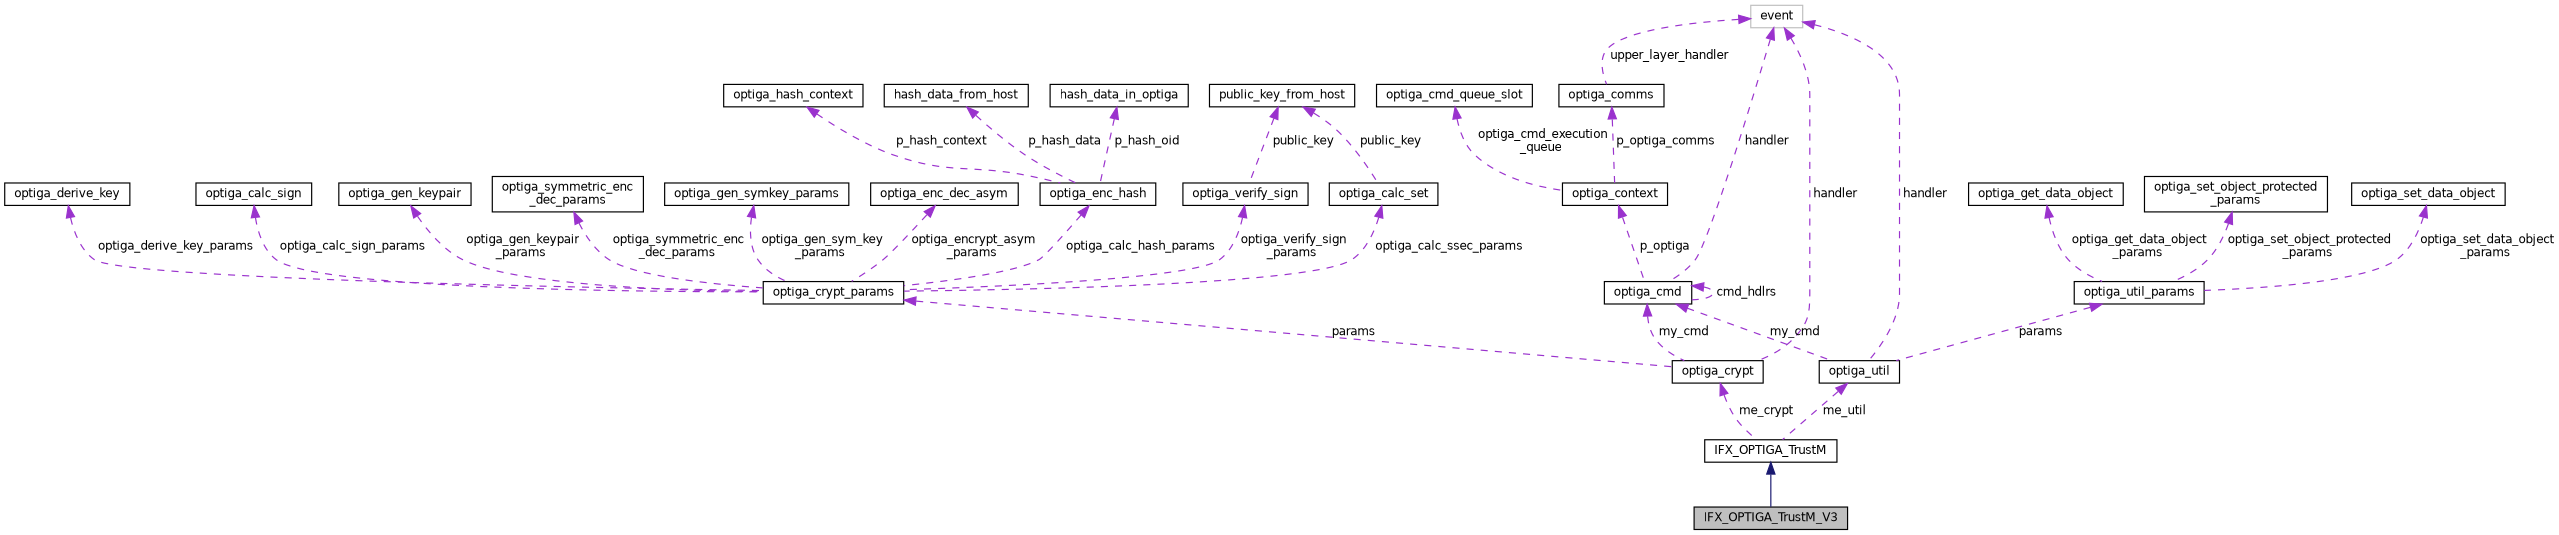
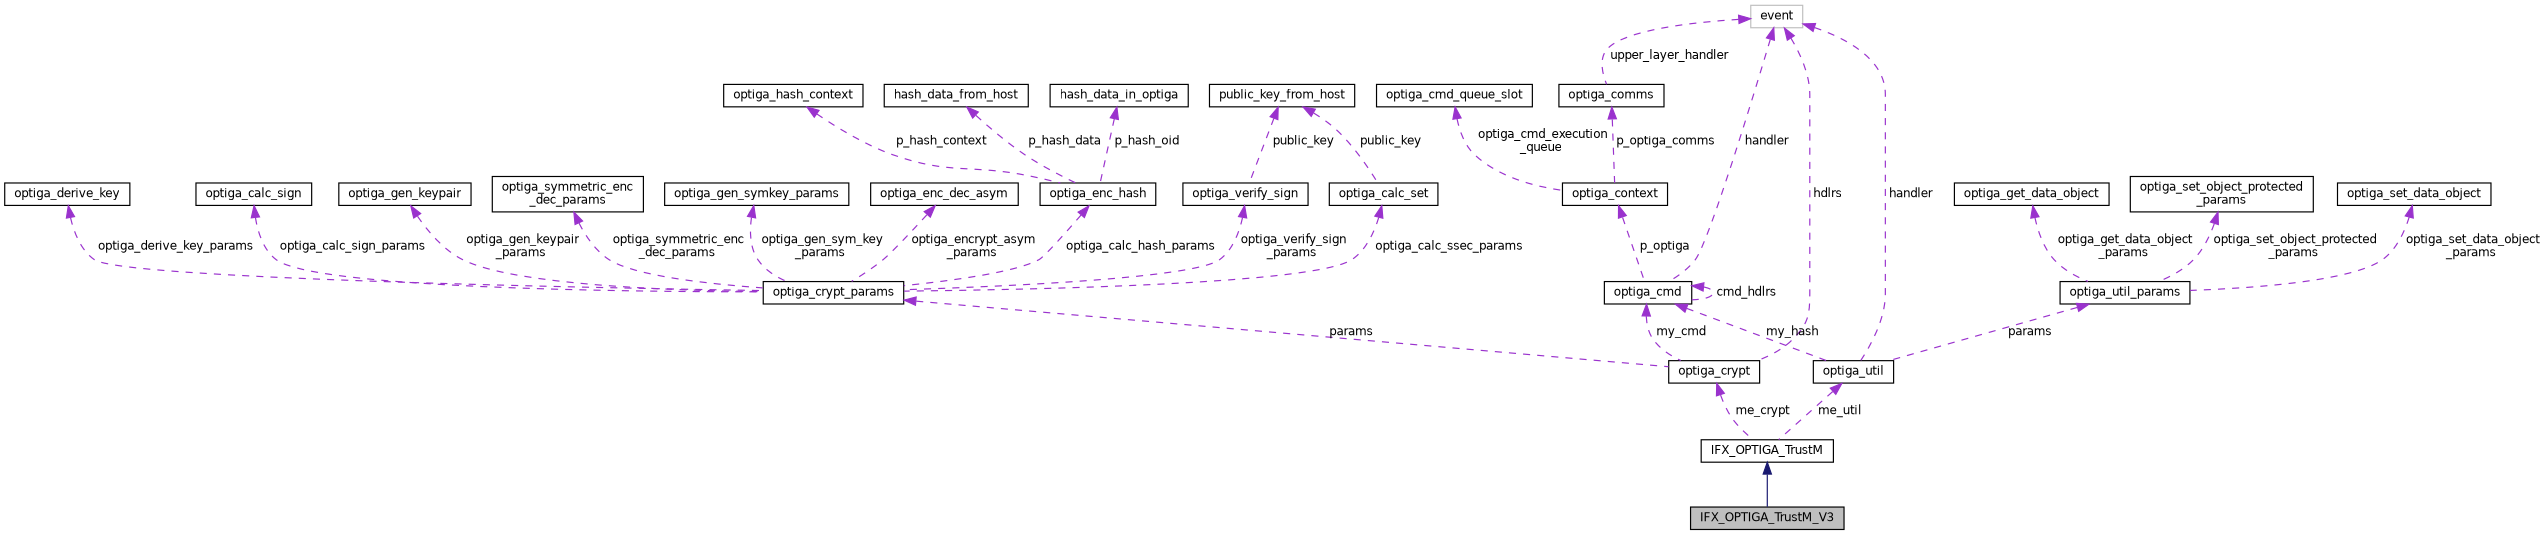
  digraph {
    rankdir=TB
    node [color=black fillcolor=white fontname=Helvetica fontsize=10 shape=record style=filled]
    edge [color=darkorchid3 dir=back fontname=Helvetica fontsize=10 labelfontname=Helvetica labelfontsize=10 style=dashed]
    n1 [fillcolor=grey75 fontcolor=black height=0.2 label=IFX_OPTIGA_TrustM_V3 width=0.4]
    n2 [height=0.2 label=IFX_OPTIGA_TrustM width=0.4]
    n3 [height=0.2 label=optiga_crypt width=0.4]
    n4 [color=grey75 height=0.2 label=event width=0.4]
    n5 [height=0.2 label=optiga_cmd width=0.4]
    n6 [height=0.2 label=optiga_comms width=0.4]
    n7 [height=0.2 label=optiga_util width=0.4]
    n8 [height=0.2 label=optiga_context width=0.4]
    n9 [height=0.2 label=optiga_crypt_params width=0.4]
    n10 [height=0.2 label="optiga_symmetric_enc\l_dec_params" width=0.4]
    n11 [height=0.2 label=optiga_gen_symkey_params width=0.4]
    n12 [height=0.2 label=optiga_enc_dec_asym width=0.4]
    n13 [height=0.2 label=optiga_verify_sign width=0.4]
    n14 [height=0.2 label=public_key_from_host width=0.4]
    n15 [height=0.2 label=optiga_calc_set width=0.4]
    n16 [height=0.2 label=optiga_enc_hash width=0.4]
    n17 [height=0.2 label=optiga_hash_context width=0.4]
    n18 [height=0.2 label=hash_data_from_host width=0.4]
    n19 [height=0.2 label=hash_data_in_optiga width=0.4]
    n20 [height=0.2 label=optiga_derive_key width=0.4]
    n21 [height=0.2 label=optiga_calc_sign width=0.4]
    n22 [height=0.2 label=optiga_gen_keypair width=0.4]
    n23 [height=0.2 label=optiga_cmd_queue_slot width=0.4]
    n24 [height=0.2 label=optiga_util_params width=0.4]
    n25 [height=0.2 label=optiga_get_data_object width=0.4]
    n26 [height=0.2 label="optiga_set_object_protected\l_params" width=0.4]
    n27 [height=0.2 label=optiga_set_data_object width=0.4]
    n2 -> n1 [color=midnightblue style=solid]
    n3 -> n2 [label=" me_crypt"]
-   n4 -> n3 [label=" handler"]
+   n4 -> n3 [label=" hdlrs"]
    n4 -> n5 [label=" handler"]
    n4 -> n6 [label=" upper_layer_handler"]
    n4 -> n7 [label=" handler"]
    n5 -> n3 [label=" my_cmd"]
    n5 -> n5 [label=" cmd_hdlrs"]
-   n5 -> n7 [label=" my_cmd"]
+   n5 -> n7 [label=" my_hash"]
    n6 -> n8 [label=" p_optiga_comms"]
    n7 -> n2 [label=" me_util"]
    n8 -> n5 [label=" p_optiga"]
    n9 -> n3 [label=" params"]
    n10 -> n9 [label=" optiga_symmetric_enc\l_dec_params"]
    n11 -> n9 [label=" optiga_gen_sym_key\l_params"]
    n12 -> n9 [label=" optiga_encrypt_asym\l_params"]
    n13 -> n9 [label=" optiga_verify_sign\l_params"]
    n14 -> n13 [label=" public_key"]
    n14 -> n15 [label=" public_key"]
    n15 -> n9 [label=" optiga_calc_ssec_params"]
    n16 -> n9 [label=" optiga_calc_hash_params"]
    n17 -> n16 [label=" p_hash_context"]
    n18 -> n16 [label=" p_hash_data"]
    n19 -> n16 [label=" p_hash_oid"]
    n20 -> n9 [label=" optiga_derive_key_params"]
    n21 -> n9 [label=" optiga_calc_sign_params"]
    n22 -> n9 [label=" optiga_gen_keypair\l_params"]
    n23 -> n8 [label=" optiga_cmd_execution\l_queue"]
    n24 -> n7 [label=" params"]
    n25 -> n24 [label=" optiga_get_data_object\l_params"]
    n26 -> n24 [label=" optiga_set_object_protected\l_params"]
    n27 -> n24 [label=" optiga_set_data_object\l_params"]
  }
